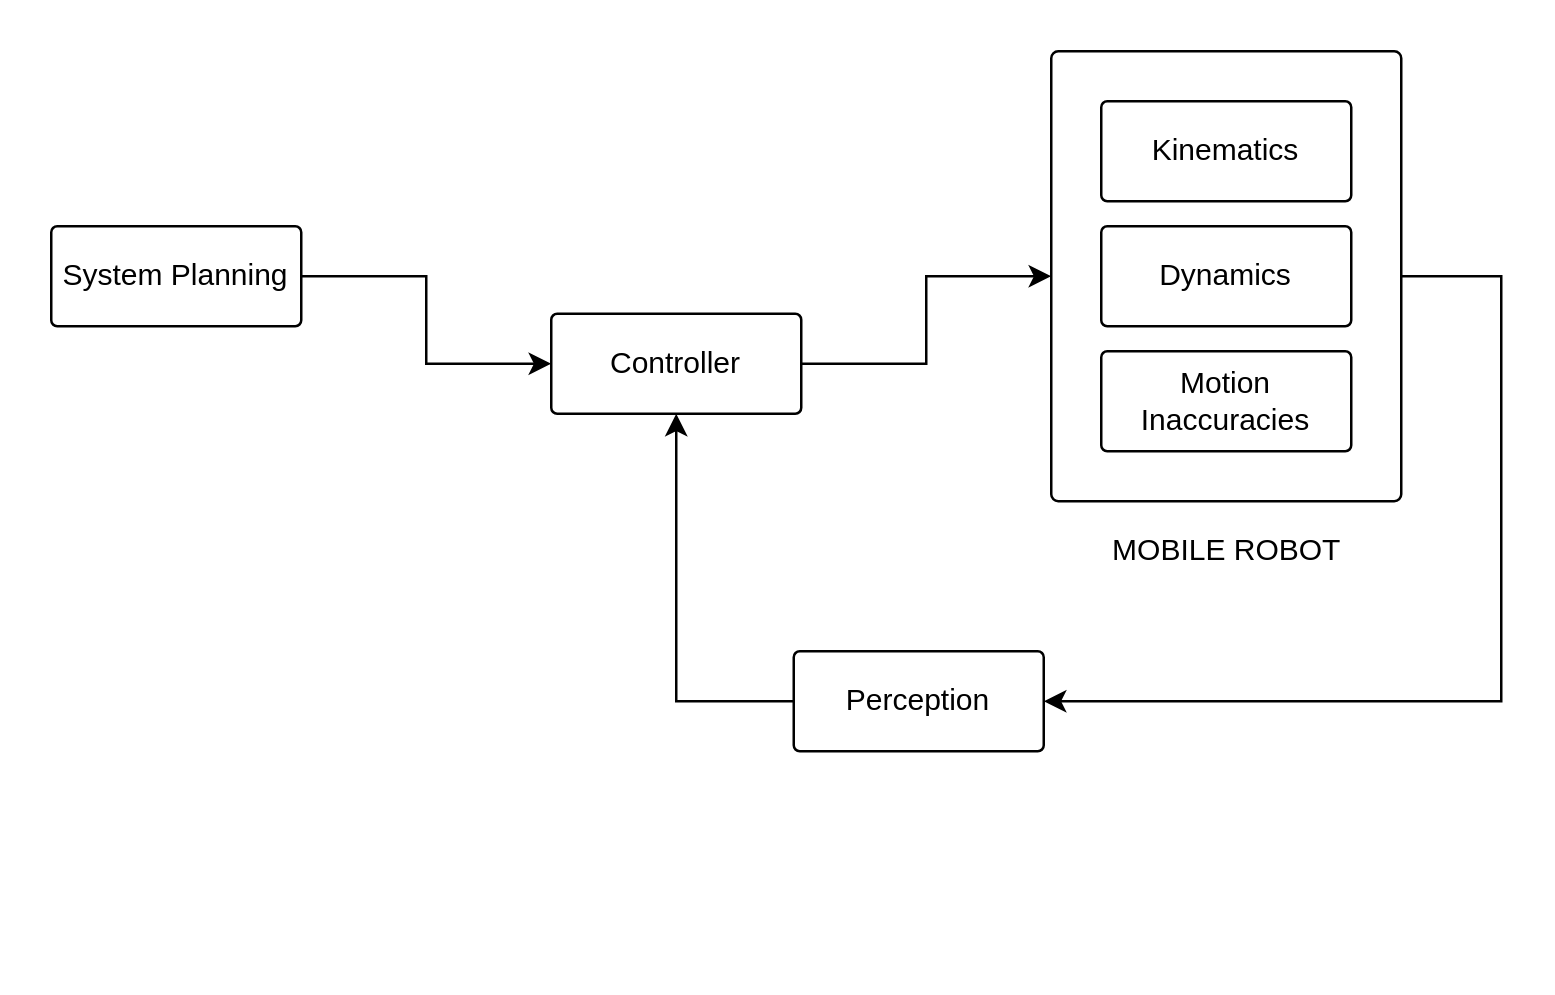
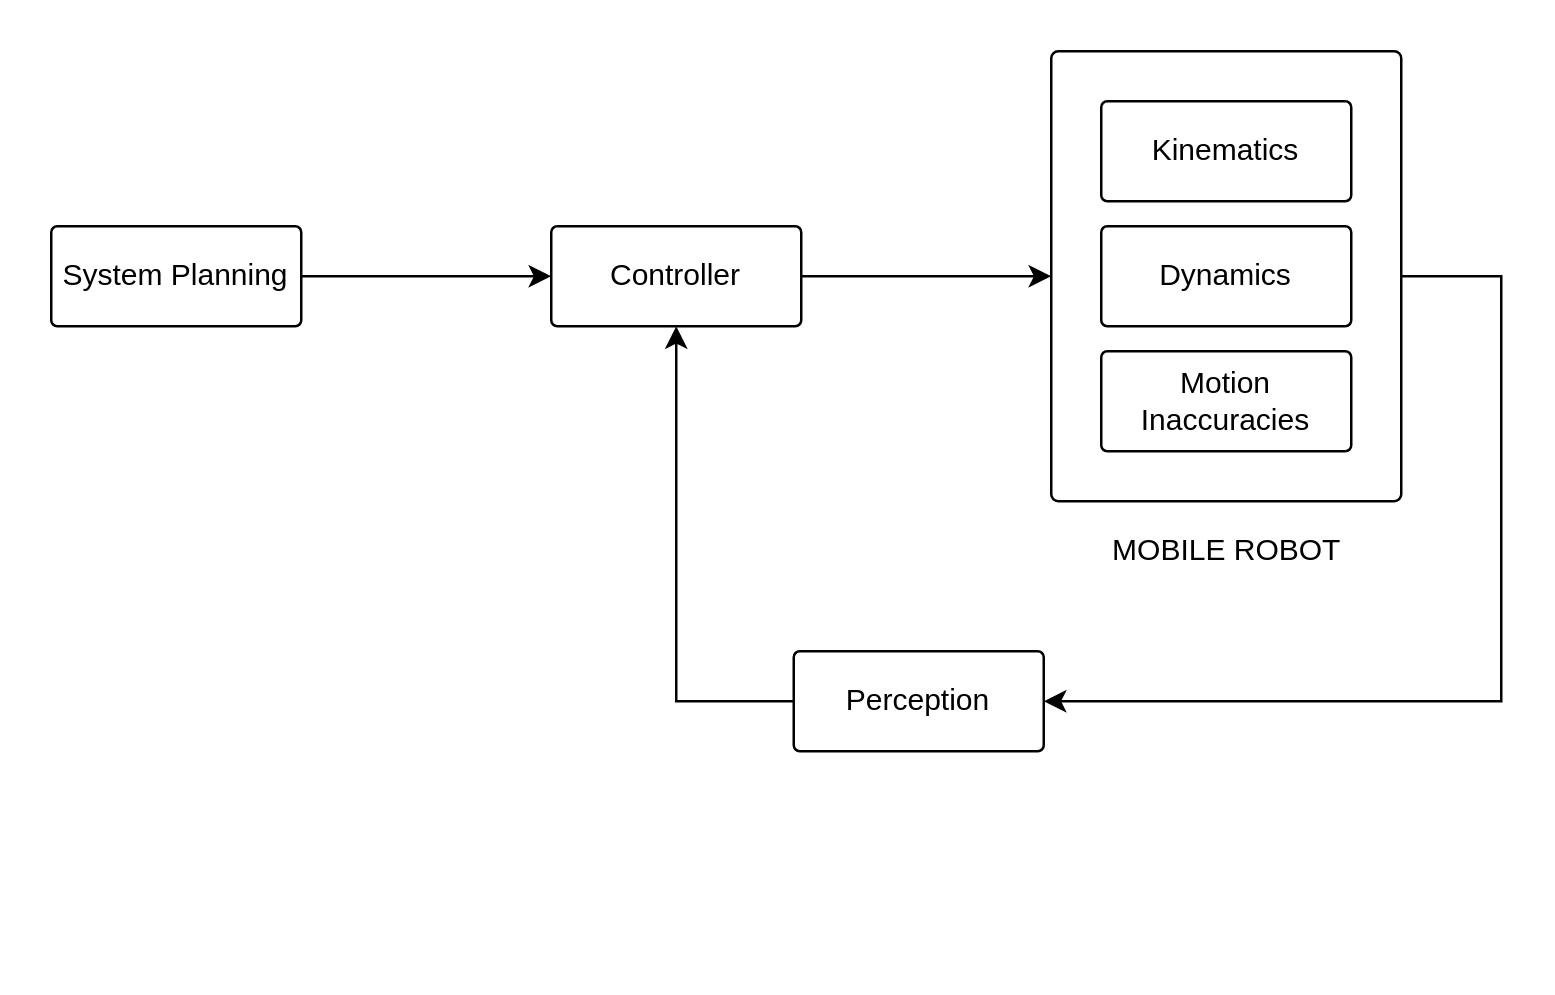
  <mxCell id="0" />
  <mxCell id="1" parent="0" />
  <mxCell id="2" style="edgeStyle=orthogonalEdgeStyle;rounded=0;orthogonalLoop=1;jettySize=auto;html=1;entryX=1;entryY=0.5;entryDx=0;entryDy=0;" edge="1" parent="1" source="3" target="14"><mxGeometry relative="1" as="geometry"><mxPoint x="430" y="280" as="targetPoint" /><Array as="points"><mxPoint x="600" y="110" /><mxPoint x="600" y="280" /></Array></mxGeometry></mxCell>
  <mxCell id="3" value="Kinematics" style="rounded=1;whiteSpace=wrap;html=1;imageHeight=24;arcSize=2;" vertex="1" parent="1"><mxGeometry x="420" y="20" width="140" height="180" as="geometry" /></mxCell>
  <mxCell id="4" value="Kinematics" style="rounded=1;whiteSpace=wrap;html=1;imageHeight=24;arcSize=6;" vertex="1" parent="1"><mxGeometry x="440" y="40" width="100" height="40" as="geometry" /></mxCell>
  <mxCell id="5" value="Dynamics" style="rounded=1;whiteSpace=wrap;html=1;imageHeight=24;arcSize=6;" vertex="1" parent="1"><mxGeometry x="440" y="90" width="100" height="40" as="geometry" /></mxCell>
  <mxCell id="6" value="Motion Inaccuracies" style="rounded=1;whiteSpace=wrap;html=1;imageHeight=24;arcSize=6;" vertex="1" parent="1"><mxGeometry x="440" y="140" width="100" height="40" as="geometry" /></mxCell>
  <mxCell id="7" value="MOBILE ROBOT" style="text;html=1;align=center;verticalAlign=middle;resizable=0;points=[];autosize=1;" vertex="1" parent="1"><mxGeometry x="435" y="210" width="110" height="20" as="geometry" /></mxCell>
  <mxCell id="8" style="edgeStyle=orthogonalEdgeStyle;rounded=0;orthogonalLoop=1;jettySize=auto;html=1;entryX=0;entryY=0.5;entryDx=0;entryDy=0;" edge="1" parent="1" source="9" target="11"><mxGeometry relative="1" as="geometry"><mxPoint x="190" y="110" as="targetPoint" /></mxGeometry></mxCell>
  <mxCell id="9" value="System Planning" style="rounded=1;whiteSpace=wrap;html=1;imageHeight=24;arcSize=6;" vertex="1" parent="1"><mxGeometry x="20" y="90" width="100" height="40" as="geometry" /></mxCell>
  <mxCell id="10" style="edgeStyle=orthogonalEdgeStyle;rounded=0;orthogonalLoop=1;jettySize=auto;html=1;entryX=0;entryY=0.5;entryDx=0;entryDy=0;" edge="1" parent="1" source="11" target="3"><mxGeometry relative="1" as="geometry" /></mxCell>
- <mxCell id="11" value="Controller" style="rounded=1;whiteSpace=wrap;html=1;imageHeight=24;arcSize=6;" vertex="1" parent="1"><mxGeometry x="220" y="125" width="100" height="40" as="geometry" /></mxCell>
+ <mxCell id="11" value="Controller" style="rounded=1;whiteSpace=wrap;html=1;imageHeight=24;arcSize=6;" vertex="1" parent="1"><mxGeometry x="220" y="90" width="100" height="40" as="geometry" /></mxCell>
  <mxCell id="12" value="&lt;span style=&quot;color: rgba(0 , 0 , 0 , 0) ; font-family: monospace ; font-size: 0px&quot;&gt;%3CmxGraphModel%3E%3Croot%3E%3CmxCell%20id%3D%220%22%2F%3E%3CmxCell%20id%3D%221%22%20parent%3D%220%22%2F%3E%3CmxCell%20id%3D%222%22%20value%3D%22Kinematics%22%20style%3D%22rounded%3D1%3BwhiteSpace%3Dwrap%3Bhtml%3D1%3BimageHeight%3D24%3BarcSize%3D6%3B%22%20vertex%3D%221%22%20parent%3D%221%22%3E%3CmxGeometry%20x%3D%22260%22%20y%3D%22310%22%20width%3D%22100%22%20height%3D%2240%22%20as%3D%22geometry%22%2F%3E%3C%2FmxCell%3E%3C%2Froot%3E%3C%2FmxGraphModel%3E&lt;/span&gt;" style="text;html=1;align=center;verticalAlign=middle;resizable=0;points=[];autosize=1;" vertex="1" parent="1"><mxGeometry x="357" y="356" width="20" height="20" as="geometry" /></mxCell>
  <mxCell id="13" style="edgeStyle=orthogonalEdgeStyle;rounded=0;orthogonalLoop=1;jettySize=auto;html=1;entryX=0.5;entryY=1;entryDx=0;entryDy=0;" edge="1" parent="1" source="14" target="11"><mxGeometry relative="1" as="geometry"><Array as="points"><mxPoint x="270" y="280" /></Array></mxGeometry></mxCell>
  <mxCell id="14" value="Perception" style="rounded=1;whiteSpace=wrap;html=1;imageHeight=24;arcSize=6;" vertex="1" parent="1"><mxGeometry x="317" y="260" width="100" height="40" as="geometry" /></mxCell>
